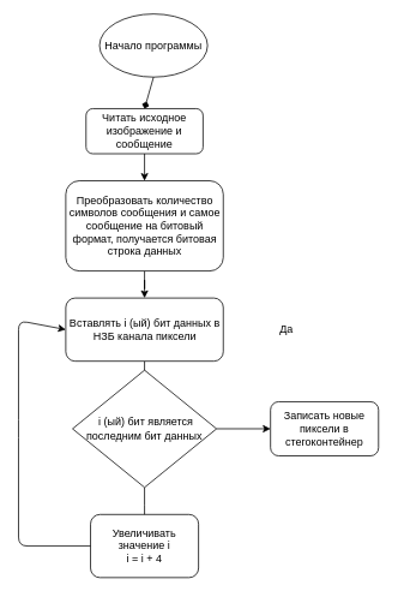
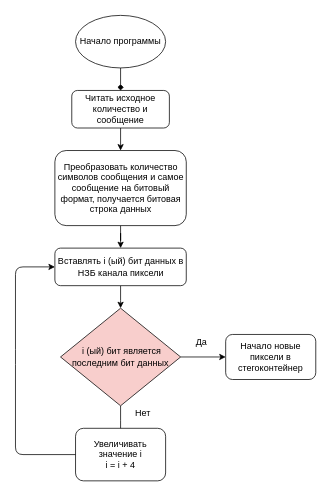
  <mxCell id="0" />
  <mxCell id="1" parent="0" />
- <mxCell id="2" value="Читать исходное изображение и сообщение" style="rounded=1;whiteSpace=wrap;html=1;fontSize=12;glass=0;strokeWidth=1;shadow=0;" parent="1" vertex="1"><mxGeometry x="95" y="120" width="130" height="50" as="geometry" /></mxCell>
+ <mxCell id="2" value="Читать исходное количество и сообщение" style="rounded=1;whiteSpace=wrap;html=1;fontSize=12;glass=0;strokeWidth=1;shadow=0;" parent="1" vertex="1"><mxGeometry x="95" y="120" width="130" height="50" as="geometry" /></mxCell>
  <mxCell id="3" value="" style="edgeStyle=orthogonalEdgeStyle;rounded=0;orthogonalLoop=1;jettySize=auto;html=1;" edge="1" parent="1" source="4" target="6"><mxGeometry relative="1" as="geometry" /></mxCell>
  <mxCell id="4" value="Преобразовать количество символов сообщения и самое сообщение на битовый формат, получается битовая строка данных" style="rounded=1;whiteSpace=wrap;html=1;" vertex="1" parent="1"><mxGeometry x="72.5" y="200" width="175" height="100" as="geometry" /></mxCell>
  <mxCell id="5" value="" style="edgeStyle=orthogonalEdgeStyle;rounded=0;orthogonalLoop=1;jettySize=auto;html=1;" edge="1" parent="1" source="6"><mxGeometry relative="1" as="geometry"><mxPoint x="160" y="410" as="targetPoint" /></mxGeometry></mxCell>
- <mxCell id="6" value="Вставлять i (ый) бит данных в НЗБ канала пиксели" style="rounded=1;whiteSpace=wrap;html=1;" vertex="1" parent="1"><mxGeometry x="72.5" y="330" width="175" height="70" as="geometry" /></mxCell>
+ <mxCell id="6" value="Вставлять i (ый) бит данных в НЗБ канала пиксели" style="rounded=1;whiteSpace=wrap;html=1;" vertex="1" parent="1"><mxGeometry x="72.5" y="330" width="175" height="50" as="geometry" /></mxCell>
  <mxCell id="7" value="" style="edgeStyle=orthogonalEdgeStyle;rounded=0;orthogonalLoop=1;jettySize=auto;html=1;" edge="1" parent="1" source="8"><mxGeometry relative="1" as="geometry"><mxPoint x="160" y="580" as="targetPoint" /></mxGeometry></mxCell>
- <mxCell id="8" value="&amp;nbsp;i (ый) бит является последним бит данных" style="rhombus;whiteSpace=wrap;html=1;" vertex="1" parent="1"><mxGeometry x="80" y="410" width="160" height="130" as="geometry" /></mxCell>
+ <mxCell id="8" value="&amp;nbsp;i (ый) бит является последним бит данных" style="rhombus;whiteSpace=wrap;html=1;fillColor=#f8cecc;" vertex="1" parent="1"><mxGeometry x="80" y="410" width="160" height="130" as="geometry" /></mxCell>
  <mxCell id="9" value="" style="endArrow=classic;html=1;exitX=1;exitY=0.5;exitDx=0;exitDy=0;" edge="1" parent="1" source="8"><mxGeometry width="50" height="50" relative="1" as="geometry"><mxPoint x="320" y="390" as="sourcePoint" /><mxPoint x="300" y="475" as="targetPoint" /><Array as="points" /></mxGeometry></mxCell>
- <mxCell id="10" value="Записать новые пиксели в стегоконтейнер" style="rounded=1;whiteSpace=wrap;html=1;" vertex="1" parent="1"><mxGeometry x="300" y="445" width="120" height="60" as="geometry" /></mxCell>
+ <mxCell id="10" value="Начало новые пиксели в стегоконтейнер" style="rounded=1;whiteSpace=wrap;html=1;" vertex="1" parent="1"><mxGeometry x="300" y="445" width="120" height="60" as="geometry" /></mxCell>
  <mxCell id="11" value="&lt;span&gt;Увеличивать значение i&lt;br&gt;i = i + 4&lt;/span&gt;" style="rounded=1;whiteSpace=wrap;html=1;" vertex="1" parent="1"><mxGeometry x="100" y="570" width="120" height="70" as="geometry" /></mxCell>
  <mxCell id="12" value="" style="endArrow=classic;html=1;exitX=0.5;exitY=1;exitDx=0;exitDy=0;" edge="1" parent="1" source="2" target="4"><mxGeometry width="50" height="50" relative="1" as="geometry"><mxPoint x="320" y="340" as="sourcePoint" /><mxPoint x="370" y="290" as="targetPoint" /></mxGeometry></mxCell>
  <mxCell id="13" value="" style="endArrow=classic;html=1;exitX=0;exitY=0.5;exitDx=0;exitDy=0;entryX=0;entryY=0.5;entryDx=0;entryDy=0;" edge="1" parent="1" source="11" target="6"><mxGeometry width="50" height="50" relative="1" as="geometry"><mxPoint x="320" y="540" as="sourcePoint" /><mxPoint x="370" y="490" as="targetPoint" /><Array as="points"><mxPoint x="20" y="605" /><mxPoint x="20" y="475" /><mxPoint x="20" y="355" /></Array></mxGeometry></mxCell>
- <mxCell id="14" value="Да" style="text;html=1;strokeColor=none;fillColor=none;align=center;verticalAlign=middle;whiteSpace=wrap;rounded=0;" vertex="1" parent="1"><mxGeometry x="297.5" y="355" width="40" height="20" as="geometry" /></mxCell>
- <mxCell id="16" value="Начало программы" style="ellipse;whiteSpace=wrap;html=1;" vertex="1" parent="1"><mxGeometry x="110" y="15" width="120" height="70" as="geometry" /></mxCell>
+ <mxCell id="14" value="Да" style="text;html=1;strokeColor=none;fillColor=none;align=center;verticalAlign=middle;whiteSpace=wrap;rounded=0;" vertex="1" parent="1"><mxGeometry x="247.5" y="445" width="40" height="20" as="geometry" /></mxCell>
+ <mxCell id="15" value="Нет" style="text;html=1;strokeColor=none;fillColor=none;align=center;verticalAlign=middle;whiteSpace=wrap;rounded=0;" vertex="1" parent="1"><mxGeometry x="170" y="540" width="40" height="20" as="geometry" /></mxCell>
+ <mxCell id="16" value="Начало программы" style="ellipse;whiteSpace=wrap;html=1;" vertex="1" parent="1"><mxGeometry x="100" y="20" width="120" height="70" as="geometry" /></mxCell>
  <mxCell id="17" value="" style="endArrow=diamond;html=1;exitX=0.5;exitY=1;exitDx=0;exitDy=0;entryX=0.5;entryY=0;entryDx=0;entryDy=0;" edge="1" parent="1" source="16" target="2"><mxGeometry width="50" height="50" relative="1" as="geometry"><mxPoint x="400" y="280" as="sourcePoint" /><mxPoint x="450" y="230" as="targetPoint" /></mxGeometry></mxCell>
